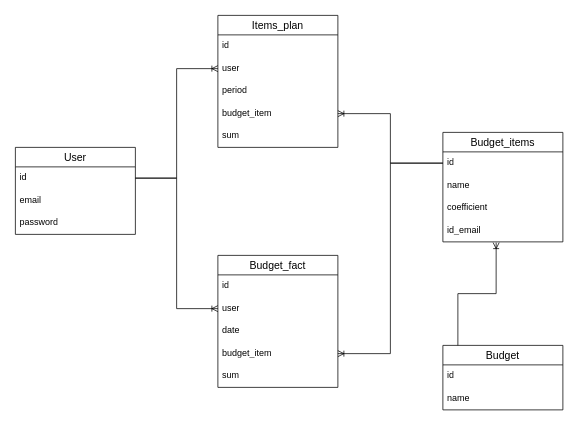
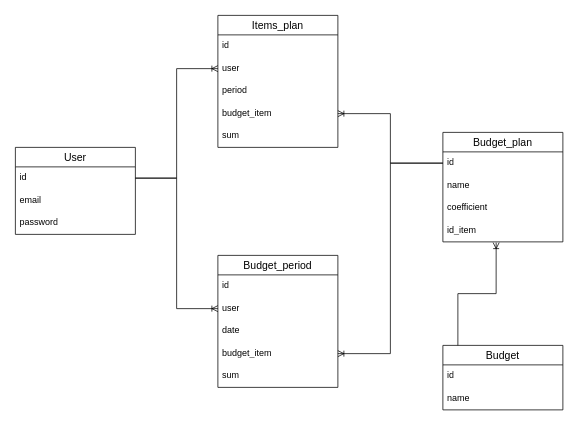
  <mxCell id="0" />
  <mxCell id="1" parent="0" />
  <mxCell id="2" value="User" style="swimlane;fontStyle=0;childLayout=stackLayout;horizontal=1;startSize=26;horizontalStack=0;resizeParent=1;resizeParentMax=0;resizeLast=0;collapsible=1;marginBottom=0;align=center;fontSize=14;" parent="1" vertex="1"><mxGeometry x="20" y="196" width="160" height="116" as="geometry" /></mxCell>
  <mxCell id="3" value="id" style="text;strokeColor=none;fillColor=none;spacingLeft=4;spacingRight=4;overflow=hidden;rotatable=0;points=[[0,0.5],[1,0.5]];portConstraint=eastwest;fontSize=12;whiteSpace=wrap;html=1;" parent="2" vertex="1"><mxGeometry y="26" width="160" height="30" as="geometry" /></mxCell>
  <mxCell id="4" value="email" style="text;strokeColor=none;fillColor=none;spacingLeft=4;spacingRight=4;overflow=hidden;rotatable=0;points=[[0,0.5],[1,0.5]];portConstraint=eastwest;fontSize=12;whiteSpace=wrap;html=1;" parent="2" vertex="1"><mxGeometry y="56" width="160" height="30" as="geometry" /></mxCell>
  <mxCell id="5" value="password" style="text;strokeColor=none;fillColor=none;spacingLeft=4;spacingRight=4;overflow=hidden;rotatable=0;points=[[0,0.5],[1,0.5]];portConstraint=eastwest;fontSize=12;whiteSpace=wrap;html=1;" parent="2" vertex="1"><mxGeometry y="86" width="160" height="30" as="geometry" /></mxCell>
  <mxCell id="6" value="Budget" style="swimlane;fontStyle=0;childLayout=stackLayout;horizontal=1;startSize=26;horizontalStack=0;resizeParent=1;resizeParentMax=0;resizeLast=0;collapsible=1;marginBottom=0;align=center;fontSize=14;" parent="1" vertex="1"><mxGeometry x="590" y="460" width="160" height="86" as="geometry" /></mxCell>
  <mxCell id="7" value="id" style="text;strokeColor=none;fillColor=none;spacingLeft=4;spacingRight=4;overflow=hidden;rotatable=0;points=[[0,0.5],[1,0.5]];portConstraint=eastwest;fontSize=12;whiteSpace=wrap;html=1;" parent="6" vertex="1"><mxGeometry y="26" width="160" height="30" as="geometry" /></mxCell>
  <mxCell id="8" value="name" style="text;strokeColor=none;fillColor=none;spacingLeft=4;spacingRight=4;overflow=hidden;rotatable=0;points=[[0,0.5],[1,0.5]];portConstraint=eastwest;fontSize=12;whiteSpace=wrap;html=1;" parent="6" vertex="1"><mxGeometry y="56" width="160" height="30" as="geometry" /></mxCell>
  <mxCell id="9" value="Items_plan" style="swimlane;fontStyle=0;childLayout=stackLayout;horizontal=1;startSize=26;horizontalStack=0;resizeParent=1;resizeParentMax=0;resizeLast=0;collapsible=1;marginBottom=0;align=center;fontSize=14;" parent="1" vertex="1"><mxGeometry x="290" y="20" width="160" height="176" as="geometry" /></mxCell>
  <mxCell id="10" value="id" style="text;strokeColor=none;fillColor=none;spacingLeft=4;spacingRight=4;overflow=hidden;rotatable=0;points=[[0,0.5],[1,0.5]];portConstraint=eastwest;fontSize=12;whiteSpace=wrap;html=1;" parent="9" vertex="1"><mxGeometry y="26" width="160" height="30" as="geometry" /></mxCell>
  <mxCell id="11" value="user" style="text;strokeColor=none;fillColor=none;spacingLeft=4;spacingRight=4;overflow=hidden;rotatable=0;points=[[0,0.5],[1,0.5]];portConstraint=eastwest;fontSize=12;whiteSpace=wrap;html=1;" parent="9" vertex="1"><mxGeometry y="56" width="160" height="30" as="geometry" /></mxCell>
  <mxCell id="12" value="period" style="text;strokeColor=none;fillColor=none;spacingLeft=4;spacingRight=4;overflow=hidden;rotatable=0;points=[[0,0.5],[1,0.5]];portConstraint=eastwest;fontSize=12;whiteSpace=wrap;html=1;" parent="9" vertex="1"><mxGeometry y="86" width="160" height="30" as="geometry" /></mxCell>
  <mxCell id="13" value="budget_item" style="text;strokeColor=none;fillColor=none;spacingLeft=4;spacingRight=4;overflow=hidden;rotatable=0;points=[[0,0.5],[1,0.5]];portConstraint=eastwest;fontSize=12;whiteSpace=wrap;html=1;" parent="9" vertex="1"><mxGeometry y="116" width="160" height="30" as="geometry" /></mxCell>
  <mxCell id="14" value="sum" style="text;strokeColor=none;fillColor=none;spacingLeft=4;spacingRight=4;overflow=hidden;rotatable=0;points=[[0,0.5],[1,0.5]];portConstraint=eastwest;fontSize=12;whiteSpace=wrap;html=1;" parent="9" vertex="1"><mxGeometry y="146" width="160" height="30" as="geometry" /></mxCell>
- <mxCell id="15" value="Budget_fact" style="swimlane;fontStyle=0;childLayout=stackLayout;horizontal=1;startSize=26;horizontalStack=0;resizeParent=1;resizeParentMax=0;resizeLast=0;collapsible=1;marginBottom=0;align=center;fontSize=14;" parent="1" vertex="1"><mxGeometry x="290" y="340" width="160" height="176" as="geometry" /></mxCell>
+ <mxCell id="15" value="Budget_period" style="swimlane;fontStyle=0;childLayout=stackLayout;horizontal=1;startSize=26;horizontalStack=0;resizeParent=1;resizeParentMax=0;resizeLast=0;collapsible=1;marginBottom=0;align=center;fontSize=14;" parent="1" vertex="1"><mxGeometry x="290" y="340" width="160" height="176" as="geometry" /></mxCell>
  <mxCell id="16" value="id" style="text;strokeColor=none;fillColor=none;spacingLeft=4;spacingRight=4;overflow=hidden;rotatable=0;points=[[0,0.5],[1,0.5]];portConstraint=eastwest;fontSize=12;whiteSpace=wrap;html=1;" parent="15" vertex="1"><mxGeometry y="26" width="160" height="30" as="geometry" /></mxCell>
  <mxCell id="17" value="user" style="text;strokeColor=none;fillColor=none;spacingLeft=4;spacingRight=4;overflow=hidden;rotatable=0;points=[[0,0.5],[1,0.5]];portConstraint=eastwest;fontSize=12;whiteSpace=wrap;html=1;" parent="15" vertex="1"><mxGeometry y="56" width="160" height="30" as="geometry" /></mxCell>
  <mxCell id="18" value="date" style="text;strokeColor=none;fillColor=none;spacingLeft=4;spacingRight=4;overflow=hidden;rotatable=0;points=[[0,0.5],[1,0.5]];portConstraint=eastwest;fontSize=12;whiteSpace=wrap;html=1;" parent="15" vertex="1"><mxGeometry y="86" width="160" height="30" as="geometry" /></mxCell>
  <mxCell id="19" value="budget_item" style="text;strokeColor=none;fillColor=none;spacingLeft=4;spacingRight=4;overflow=hidden;rotatable=0;points=[[0,0.5],[1,0.5]];portConstraint=eastwest;fontSize=12;whiteSpace=wrap;html=1;" parent="15" vertex="1"><mxGeometry y="116" width="160" height="30" as="geometry" /></mxCell>
  <mxCell id="20" value="sum" style="text;strokeColor=none;fillColor=none;spacingLeft=4;spacingRight=4;overflow=hidden;rotatable=0;points=[[0,0.5],[1,0.5]];portConstraint=eastwest;fontSize=12;whiteSpace=wrap;html=1;" parent="15" vertex="1"><mxGeometry y="146" width="160" height="30" as="geometry" /></mxCell>
  <mxCell id="21" value="" style="fontSize=12;html=1;endArrow=ERoneToMany;rounded=0;entryX=0;entryY=0.5;entryDx=0;entryDy=0;exitX=1;exitY=0.5;exitDx=0;exitDy=0;edgeStyle=orthogonalEdgeStyle;" parent="1" source="3" target="11" edge="1"><mxGeometry width="100" height="100" relative="1" as="geometry"><mxPoint x="190" y="280" as="sourcePoint" /><mxPoint x="290" y="180" as="targetPoint" /></mxGeometry></mxCell>
  <mxCell id="22" value="" style="fontSize=12;html=1;endArrow=ERoneToMany;rounded=0;entryX=0;entryY=0.5;entryDx=0;entryDy=0;exitX=1;exitY=0.5;exitDx=0;exitDy=0;edgeStyle=orthogonalEdgeStyle;" parent="1" source="3" target="17" edge="1"><mxGeometry width="100" height="100" relative="1" as="geometry"><mxPoint x="104" y="180" as="sourcePoint" /><mxPoint x="70" y="330" as="targetPoint" /></mxGeometry></mxCell>
- <mxCell id="23" value="Budget_items" style="swimlane;fontStyle=0;childLayout=stackLayout;horizontal=1;startSize=26;horizontalStack=0;resizeParent=1;resizeParentMax=0;resizeLast=0;collapsible=1;marginBottom=0;align=center;fontSize=14;" parent="1" vertex="1"><mxGeometry x="590" y="176" width="160" height="146" as="geometry" /></mxCell>
+ <mxCell id="23" value="Budget_plan" style="swimlane;fontStyle=0;childLayout=stackLayout;horizontal=1;startSize=26;horizontalStack=0;resizeParent=1;resizeParentMax=0;resizeLast=0;collapsible=1;marginBottom=0;align=center;fontSize=14;" parent="1" vertex="1"><mxGeometry x="590" y="176" width="160" height="146" as="geometry" /></mxCell>
  <mxCell id="24" value="id" style="text;strokeColor=none;fillColor=none;spacingLeft=4;spacingRight=4;overflow=hidden;rotatable=0;points=[[0,0.5],[1,0.5]];portConstraint=eastwest;fontSize=12;whiteSpace=wrap;html=1;" parent="23" vertex="1"><mxGeometry y="26" width="160" height="30" as="geometry" /></mxCell>
  <mxCell id="25" value="name" style="text;strokeColor=none;fillColor=none;spacingLeft=4;spacingRight=4;overflow=hidden;rotatable=0;points=[[0,0.5],[1,0.5]];portConstraint=eastwest;fontSize=12;whiteSpace=wrap;html=1;" vertex="1" parent="23"><mxGeometry y="56" width="160" height="30" as="geometry" /></mxCell>
  <mxCell id="26" value="coefficient" style="text;strokeColor=none;fillColor=none;spacingLeft=4;spacingRight=4;overflow=hidden;rotatable=0;points=[[0,0.5],[1,0.5]];portConstraint=eastwest;fontSize=12;whiteSpace=wrap;html=1;" parent="23" vertex="1"><mxGeometry y="86" width="160" height="30" as="geometry" /></mxCell>
- <mxCell id="27" value="id_email" style="text;strokeColor=none;fillColor=none;spacingLeft=4;spacingRight=4;overflow=hidden;rotatable=0;points=[[0,0.5],[1,0.5]];portConstraint=eastwest;fontSize=12;whiteSpace=wrap;html=1;" parent="23" vertex="1"><mxGeometry y="116" width="160" height="30" as="geometry" /></mxCell>
+ <mxCell id="27" value="id_item" style="text;strokeColor=none;fillColor=none;spacingLeft=4;spacingRight=4;overflow=hidden;rotatable=0;points=[[0,0.5],[1,0.5]];portConstraint=eastwest;fontSize=12;whiteSpace=wrap;html=1;" parent="23" vertex="1"><mxGeometry y="116" width="160" height="30" as="geometry" /></mxCell>
  <mxCell id="28" value="" style="fontSize=12;html=1;endArrow=ERoneToMany;rounded=0;entryX=0.444;entryY=1.033;entryDx=0;entryDy=0;entryPerimeter=0;exitX=0.125;exitY=0;exitDx=0;exitDy=0;exitPerimeter=0;edgeStyle=orthogonalEdgeStyle;" parent="1" source="6" target="27" edge="1"><mxGeometry width="100" height="100" relative="1" as="geometry"><mxPoint x="400" y="530" as="sourcePoint" /><mxPoint x="400.08" y="418.01" as="targetPoint" /></mxGeometry></mxCell>
  <mxCell id="29" value="" style="fontSize=12;html=1;endArrow=ERoneToMany;rounded=0;entryX=1;entryY=0.5;entryDx=0;entryDy=0;exitX=0;exitY=0.5;exitDx=0;exitDy=0;edgeStyle=orthogonalEdgeStyle;" parent="1" source="24" target="13" edge="1"><mxGeometry width="100" height="100" relative="1" as="geometry"><mxPoint x="350" y="260" as="sourcePoint" /><mxPoint x="450" y="160" as="targetPoint" /></mxGeometry></mxCell>
  <mxCell id="30" value="" style="fontSize=12;html=1;endArrow=ERoneToMany;rounded=0;entryX=1;entryY=0.5;entryDx=0;entryDy=0;exitX=0;exitY=0.5;exitDx=0;exitDy=0;edgeStyle=orthogonalEdgeStyle;" parent="1" source="24" target="19" edge="1"><mxGeometry width="100" height="100" relative="1" as="geometry"><mxPoint x="270" y="468" as="sourcePoint" /><mxPoint x="269" y="336" as="targetPoint" /></mxGeometry></mxCell>
